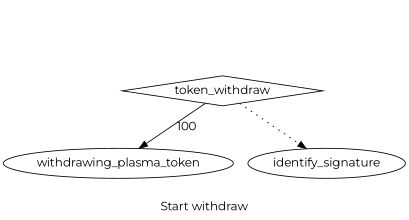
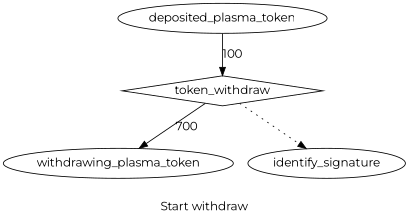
  digraph {
    fontname=Montserrat
    label="Start withdraw"
    node [fontname=Montserrat]
    edge [fontname=Montserrat style=solid]
    n1 [label=token_withdraw shape=diamond]
    withdrawing_plasma_token
    identify_signature
-   n1 -> withdrawing_plasma_token [label=100]
+   deposited_plasma_token
+   n1 -> withdrawing_plasma_token [label=700]
    n1 -> identify_signature [style=dotted]
+   deposited_plasma_token -> n1 [label=100]
  }
